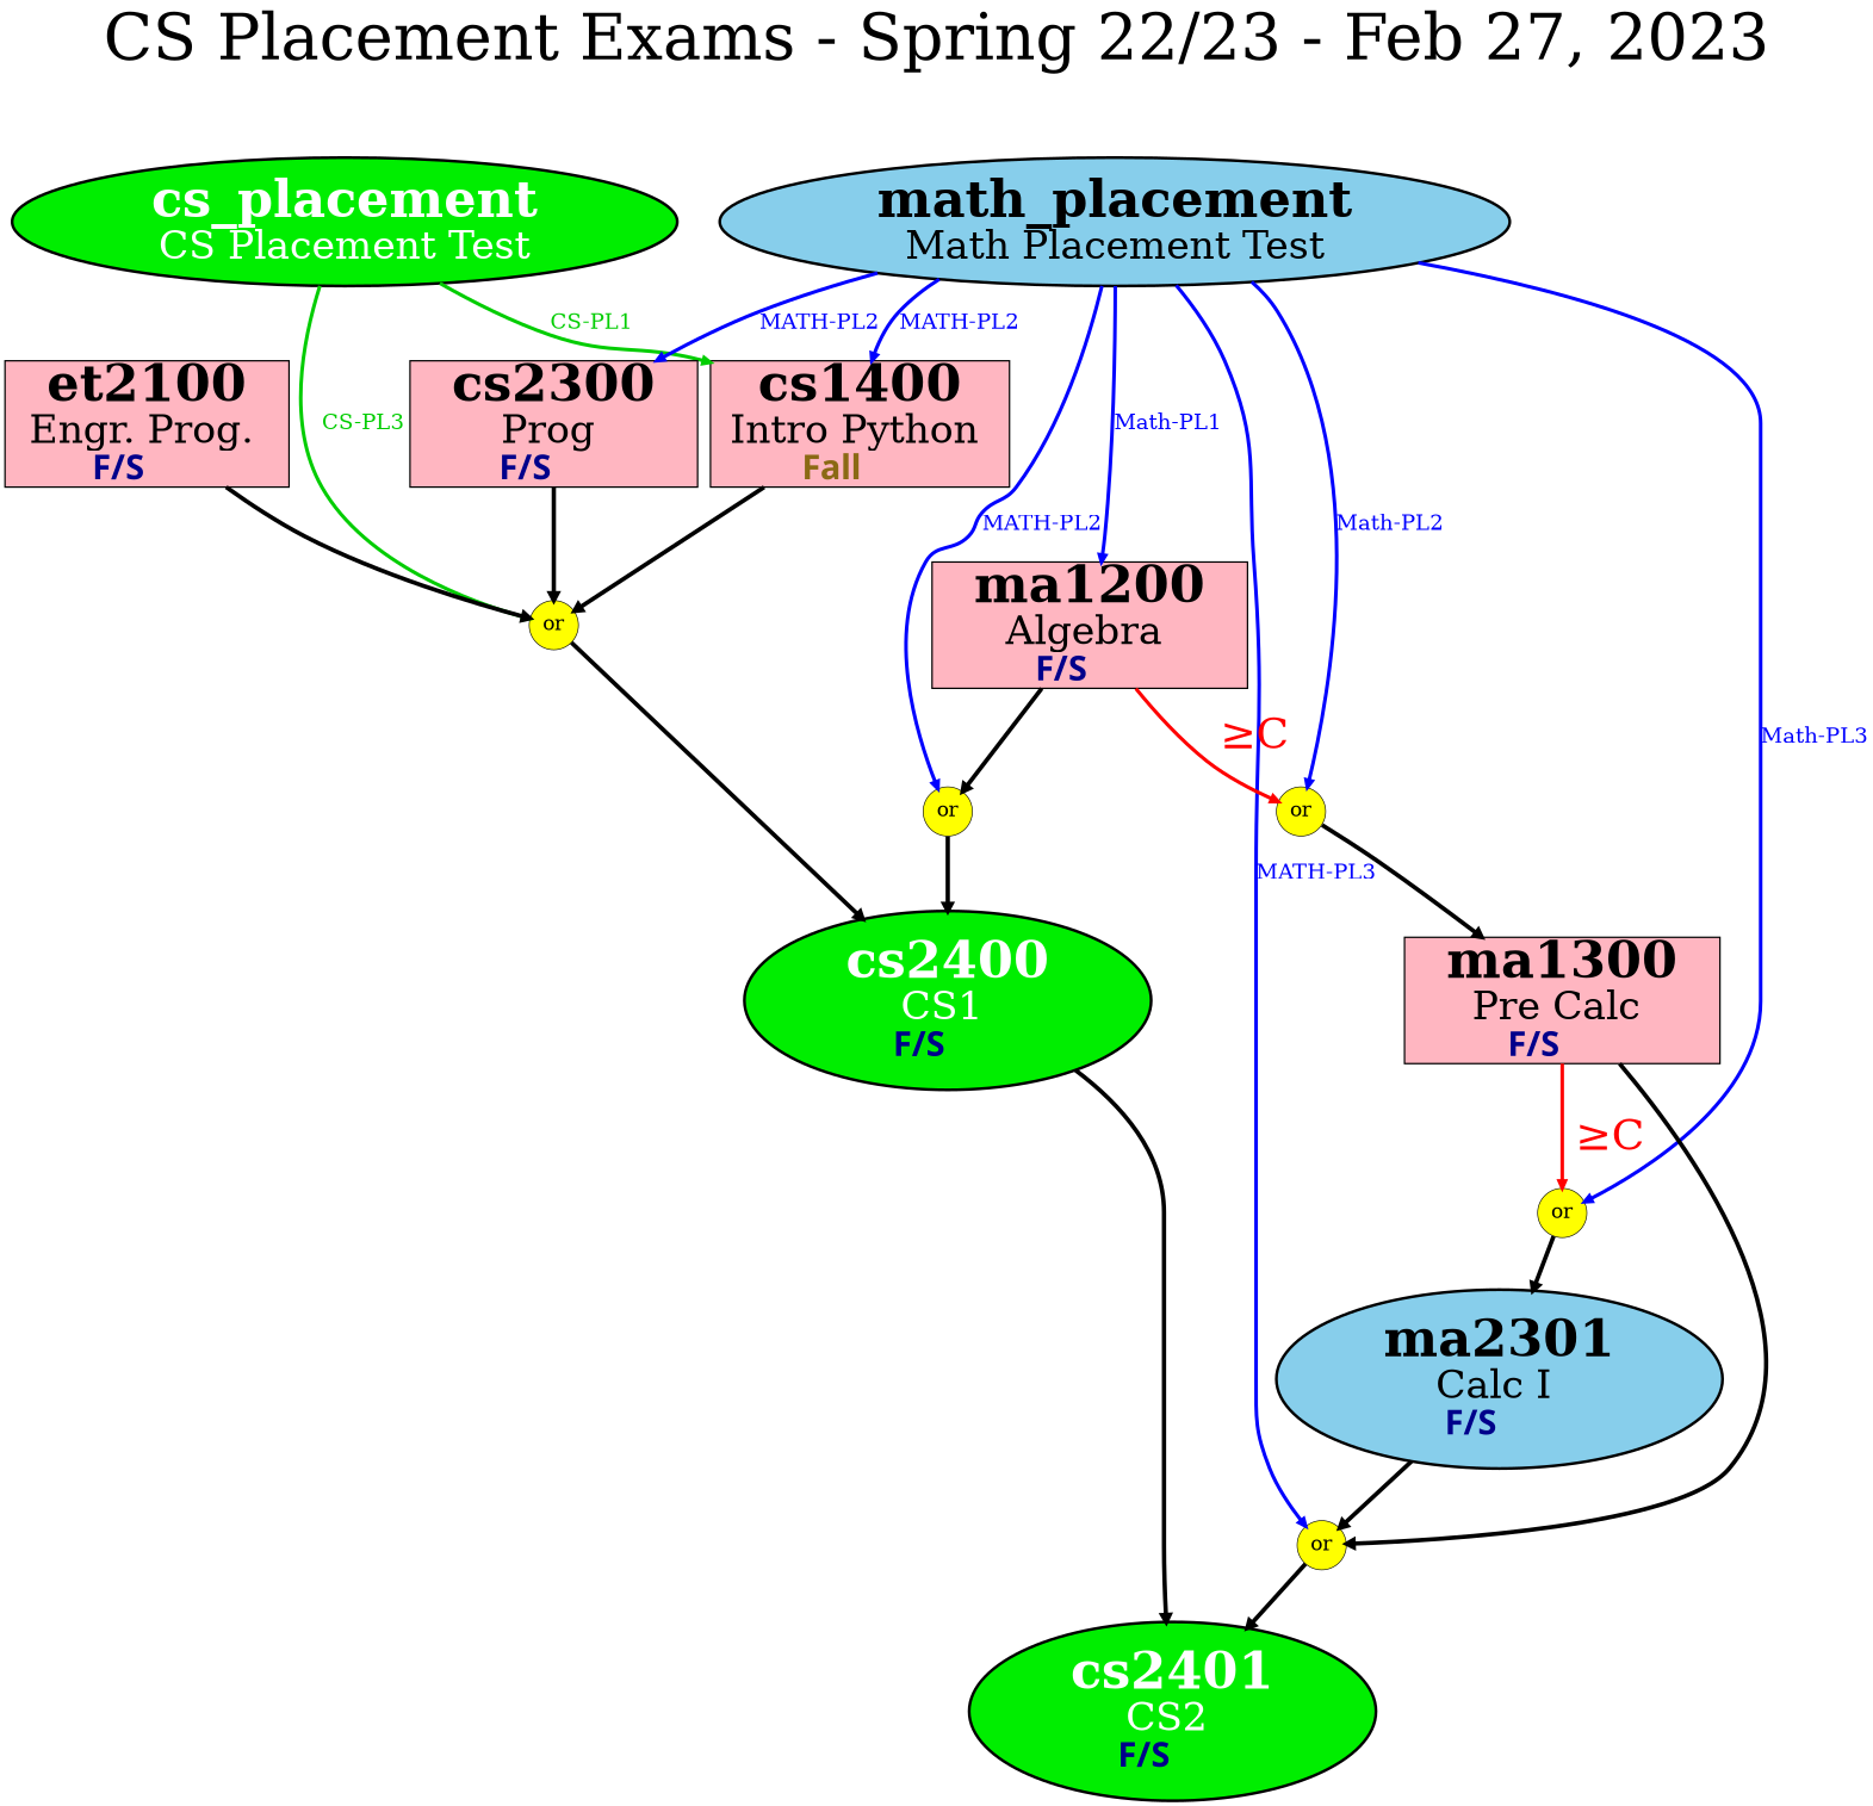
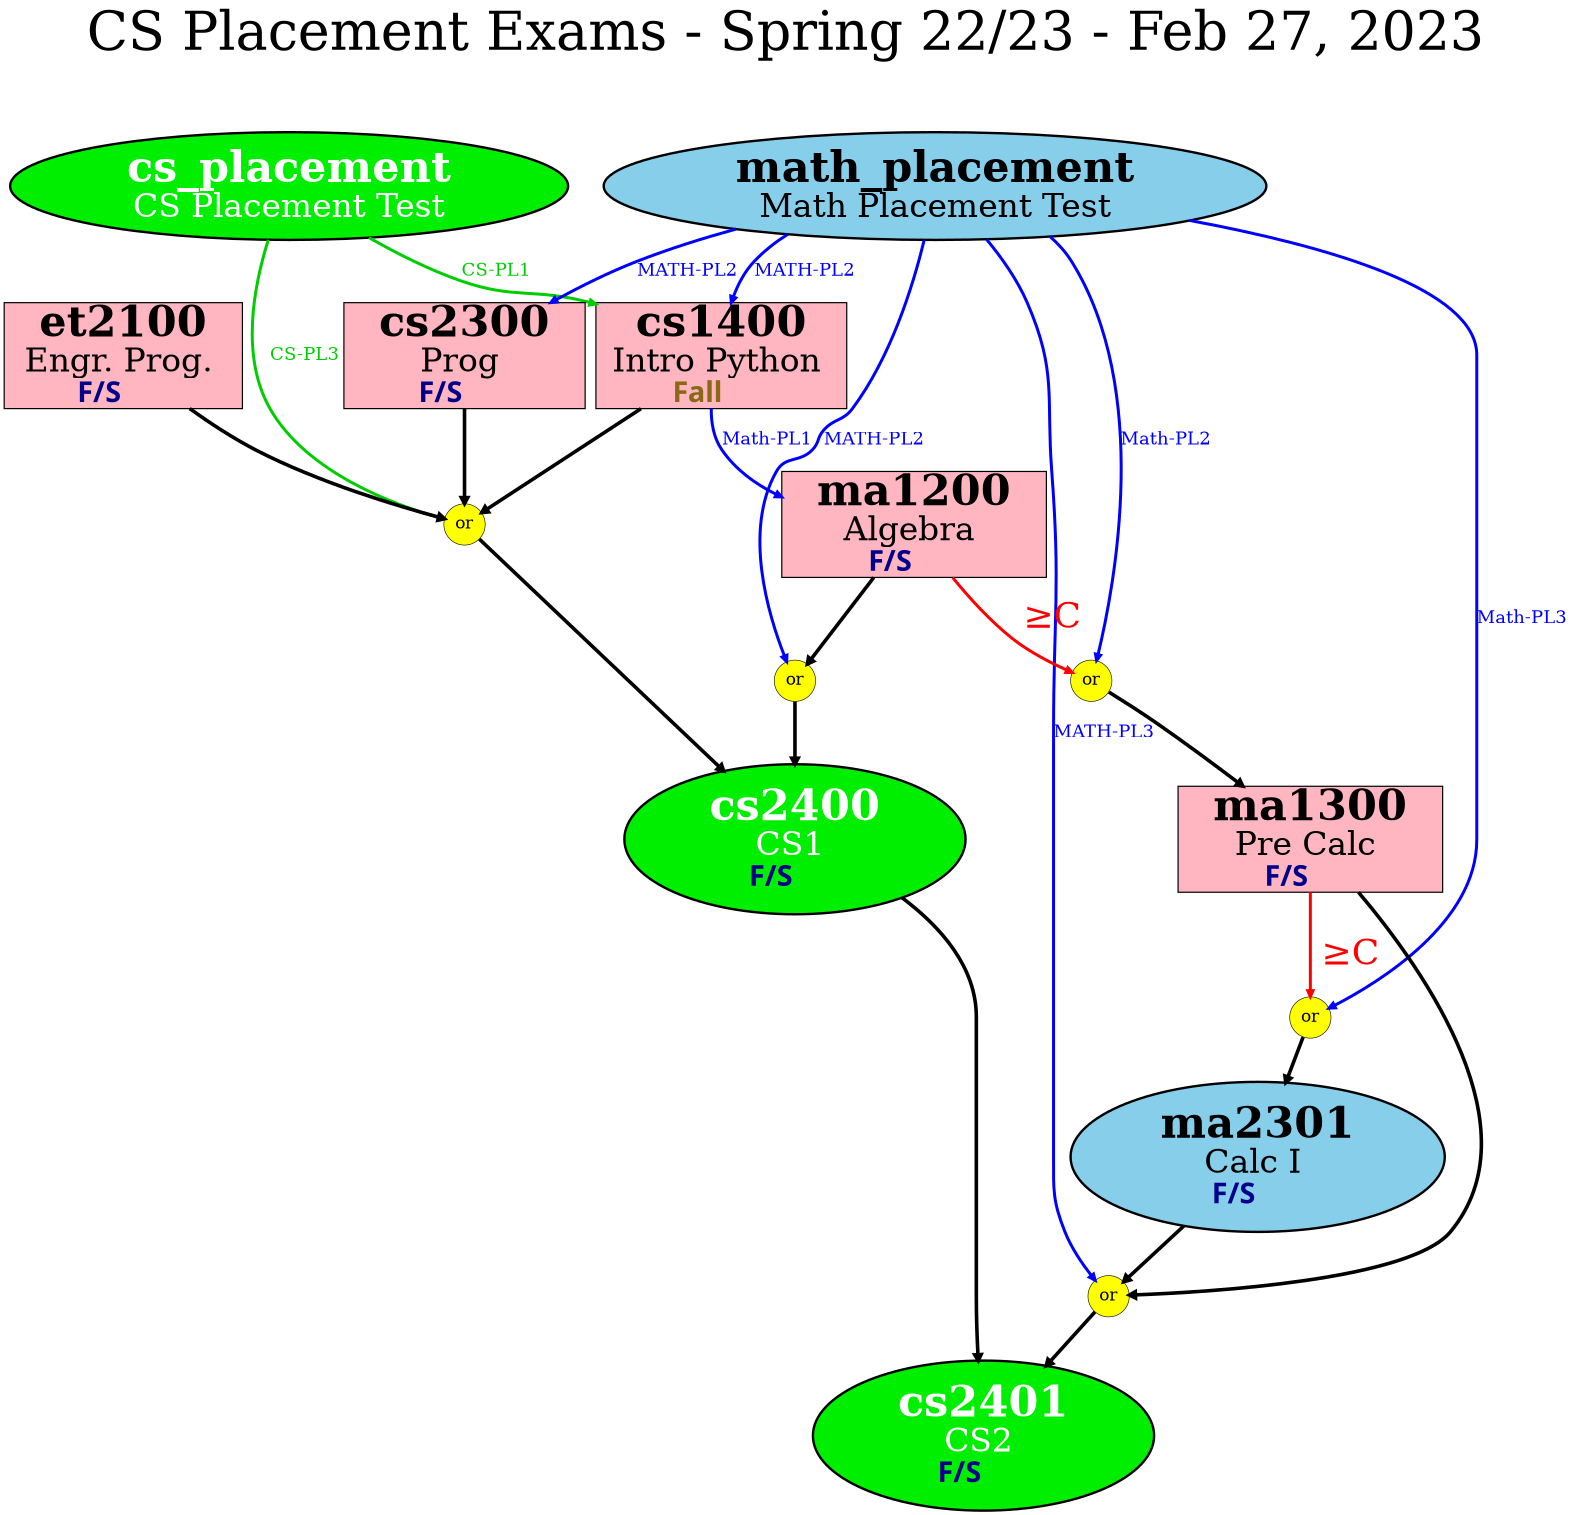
  digraph {
    fontsize=90
    label="CS Placement Exams - Spring 22/23 - Feb 27, 2023"
    labelloc=t
    rankdir=TB
    ranksep=1.0
    node [fillcolor=lightpink fontcolor=black fontsize=28 margin="0,0" penwidth=4 shape=oval sides=4 style=filled]
    edge [penwidth=6]
    n1 [fillcolor=green2 fontcolor=white label=< <FONT POINT-SIZE="72"> <b> cs_placement </b> </FONT> <br/> <FONT POINT-SIZE="55"> CS Placement Test </FONT> > width=0.25]
    n2 [label=< <FONT POINT-SIZE="72"> <b> cs1400 </b> </FONT> <br/> <FONT POINT-SIZE="55"> Intro Python </FONT> <FONT POINT-SIZE="50"> <br /> </FONT> <FONT POINT-SIZE="48" face="Impact"> <FONT COLOR="goldenrod4"><b> Fall </b></FONT>   </FONT> > penwidth=2 shape=box width=0.25]
    n3 [fillcolor=yellow label=" or " penwidth=1 shape=circle width=0.25]
    n4 [fillcolor=green2 fontcolor=white label=< <FONT POINT-SIZE="72"> <b> cs2400 </b> </FONT> <br/> <FONT POINT-SIZE="55"> CS1 </FONT> <FONT POINT-SIZE="50"> <br /> </FONT> <FONT POINT-SIZE="48" face="Impact"> <FONT COLOR="darkblue"><b> F/S </b></FONT>   </FONT> > width=0.25]
    n5 [fillcolor=skyblue label=< <FONT POINT-SIZE="72"> <b> math_placement </b> </FONT> <br/> <FONT POINT-SIZE="55"> Math Placement Test </FONT> > width=0.25]
    n6 [label=< <FONT POINT-SIZE="72"> <b> cs2300 </b> </FONT> <br/> <FONT POINT-SIZE="55"> Prog </FONT> <FONT POINT-SIZE="50"> <br /> </FONT> <FONT POINT-SIZE="48" face="Impact"> <FONT COLOR="darkblue"><b> F/S </b></FONT>   </FONT> > penwidth=2 shape=box width=0.25]
    n7 [label=< <FONT POINT-SIZE="72"> <b> ma1200 </b> </FONT> <br/> <FONT POINT-SIZE="55"> Algebra </FONT> <FONT POINT-SIZE="50"> <br /> </FONT> <FONT POINT-SIZE="48" face="Impact"> <FONT COLOR="darkblue"><b> F/S </b></FONT>   </FONT> > penwidth=2 shape=box width=0.25]
    n8 [fillcolor=yellow label=" or " penwidth=1 shape=circle width=0.25]
    n9 [fillcolor=yellow label=" or " penwidth=1 shape=circle width=0.25]
    n10 [fillcolor=yellow label=" or " penwidth=1 shape=circle width=0.25]
    n11 [fillcolor=yellow label=" or " penwidth=1 shape=circle width=0.25]
    n12 [label=< <FONT POINT-SIZE="72"> <b> et2100 </b> </FONT> <br/> <FONT POINT-SIZE="55"> Engr. Prog. </FONT> <FONT POINT-SIZE="50"> <br /> </FONT> <FONT POINT-SIZE="48" face="Impact"> <FONT COLOR="darkblue"><b> F/S </b></FONT>   </FONT> > penwidth=2 shape=box width=0.25]
    n13 [label=< <FONT POINT-SIZE="72"> <b> ma1300 </b> </FONT> <br/> <FONT POINT-SIZE="55"> Pre Calc </FONT> <FONT POINT-SIZE="50"> <br /> </FONT> <FONT POINT-SIZE="48" face="Impact"> <FONT COLOR="darkblue"><b> F/S </b></FONT>   </FONT> > penwidth=2 shape=box width=0.25]
    n14 [fillcolor=skyblue label=< <FONT POINT-SIZE="72"> <b> ma2301 </b> </FONT> <br/> <FONT POINT-SIZE="55"> Calc I </FONT> <FONT POINT-SIZE="50"> <br /> </FONT> <FONT POINT-SIZE="48" face="Impact"> <FONT COLOR="darkblue"><b> F/S </b></FONT>   </FONT> > width=0.25]
    n15 [fillcolor=green2 fontcolor=white label=< <FONT POINT-SIZE="72"> <b> cs2401 </b> </FONT> <br/> <FONT POINT-SIZE="55"> CS2 </FONT> <FONT POINT-SIZE="50"> <br /> </FONT> <FONT POINT-SIZE="48" face="Impact"> <FONT COLOR="darkblue"><b> F/S </b></FONT>   </FONT> > width=0.25]
    n1 -> n2 [color=green3 fontcolor=green3 fontsize=30 label="CS-PL1" penwidth=5 style=bold]
    n1 -> n3 [color=green3 fontcolor=green3 fontsize=30 label="CS-PL3" penwidth=5 style=bold]
    n2 -> n3
    n3 -> n4
    n4 -> n15
    n5 -> n2 [color=blue fontcolor=blue fontsize=30 label="MATH-PL2" penwidth=5 style=bold]
    n5 -> n6 [color=blue fontcolor=blue fontsize=30 label="MATH-PL2" penwidth=5 style=bold]
-   n5 -> n7 [color=blue fontcolor=blue fontsize=30 label="Math-PL1" penwidth=5 style=bold]
+   n2 -> n7 [color=blue fontcolor=blue fontsize=30 label="Math-PL1" penwidth=5 style=bold]
    n5 -> n8 [color=blue fontcolor=blue fontsize=30 label="Math-PL2" penwidth=5 style=bold]
    n5 -> n9 [color=blue fontcolor=blue fontsize=30 label="Math-PL3" penwidth=5 style=bold]
    n5 -> n10 [color=blue fontcolor=blue fontsize=30 label="MATH-PL2" penwidth=5 style=bold]
    n5 -> n11 [color=blue fontcolor=blue fontsize=30 label="MATH-PL3" penwidth=5 style=bold]
    n6 -> n3
    n7 -> n8 [color=red fontcolor=red fontsize=60 label=" ≥C" penwidth=5 style=bold]
    n7 -> n10
    n8 -> n13
    n9 -> n14
    n10 -> n4
    n11 -> n15
    n12 -> n3
    n13 -> n9 [color=red fontcolor=red fontsize=60 label=" ≥C" penwidth=5 style=bold]
    n13 -> n11
    n14 -> n11
  }
